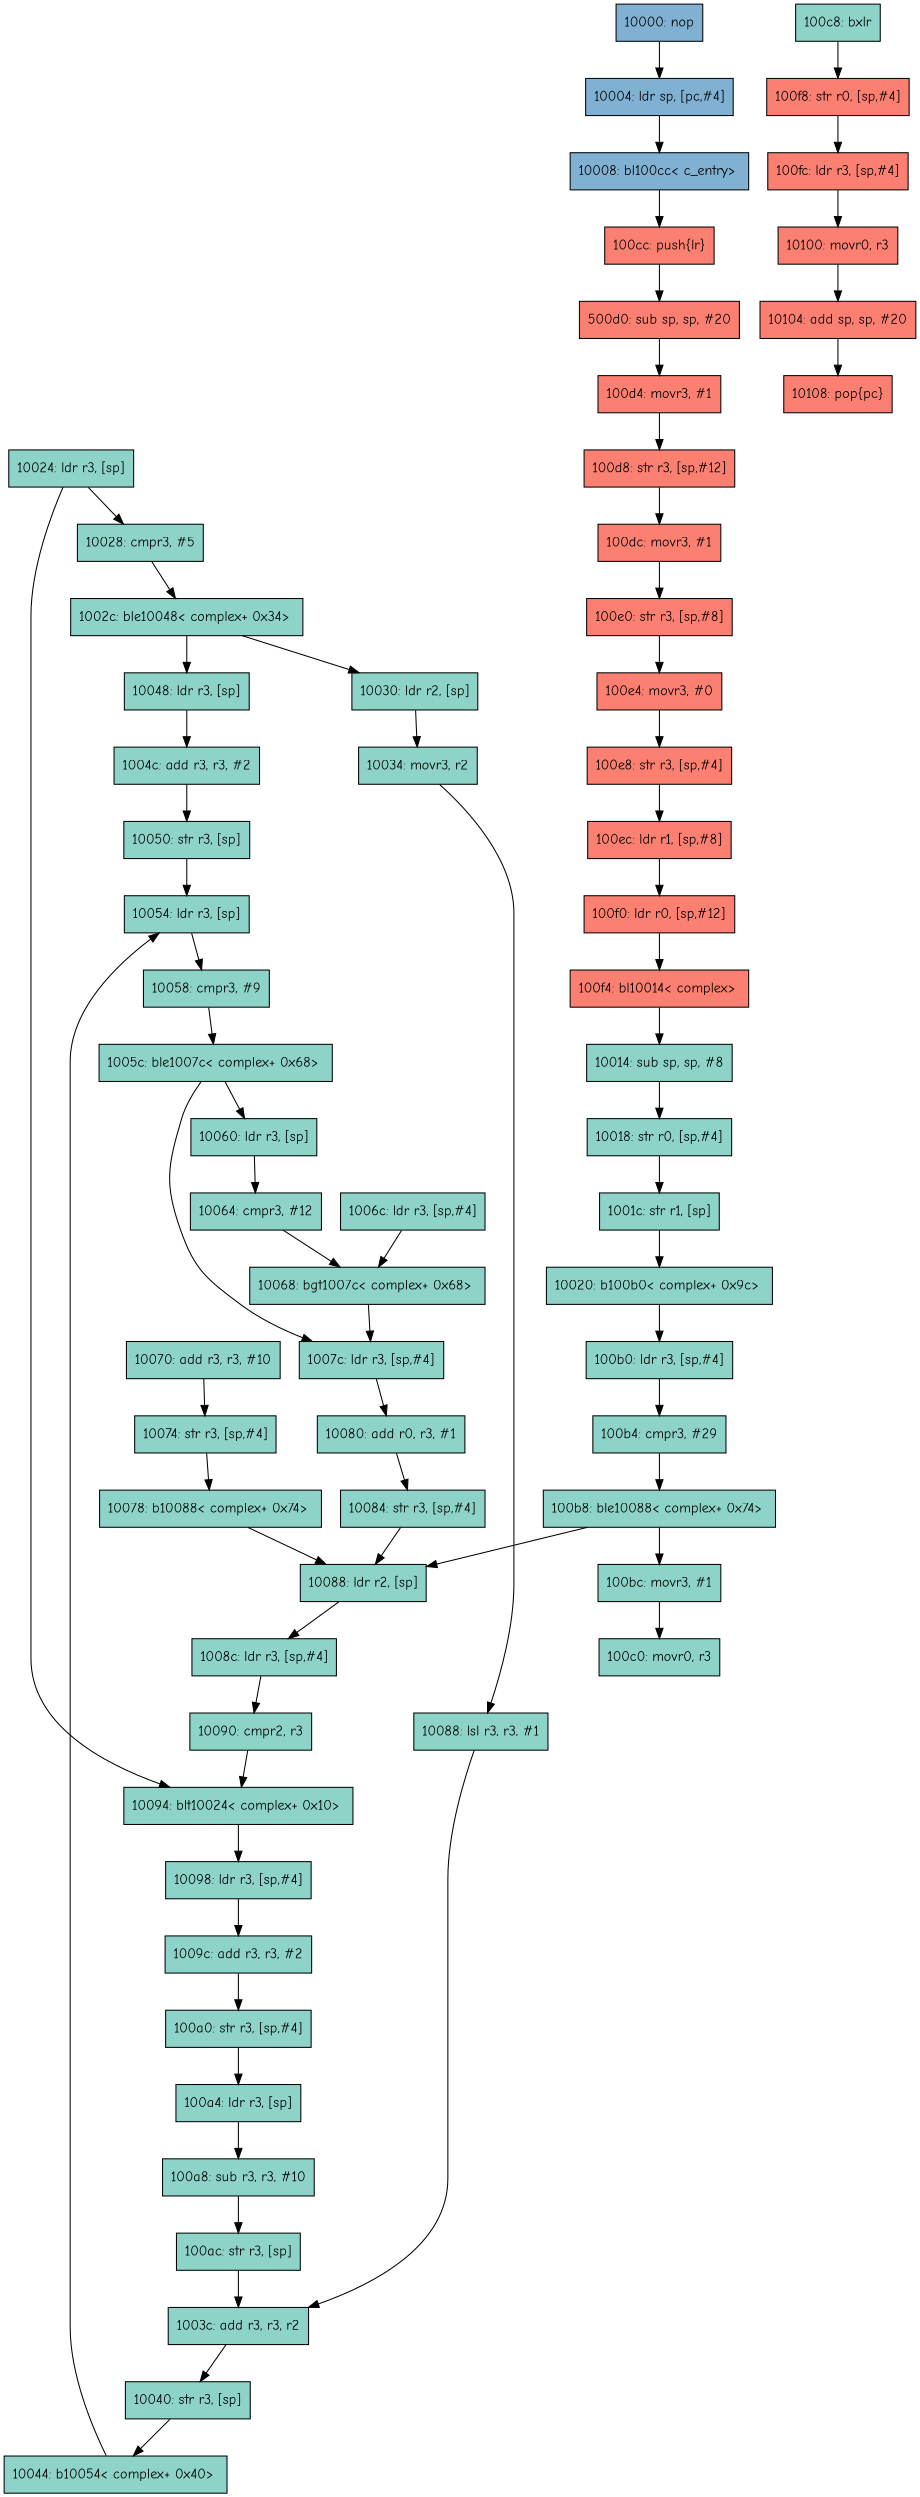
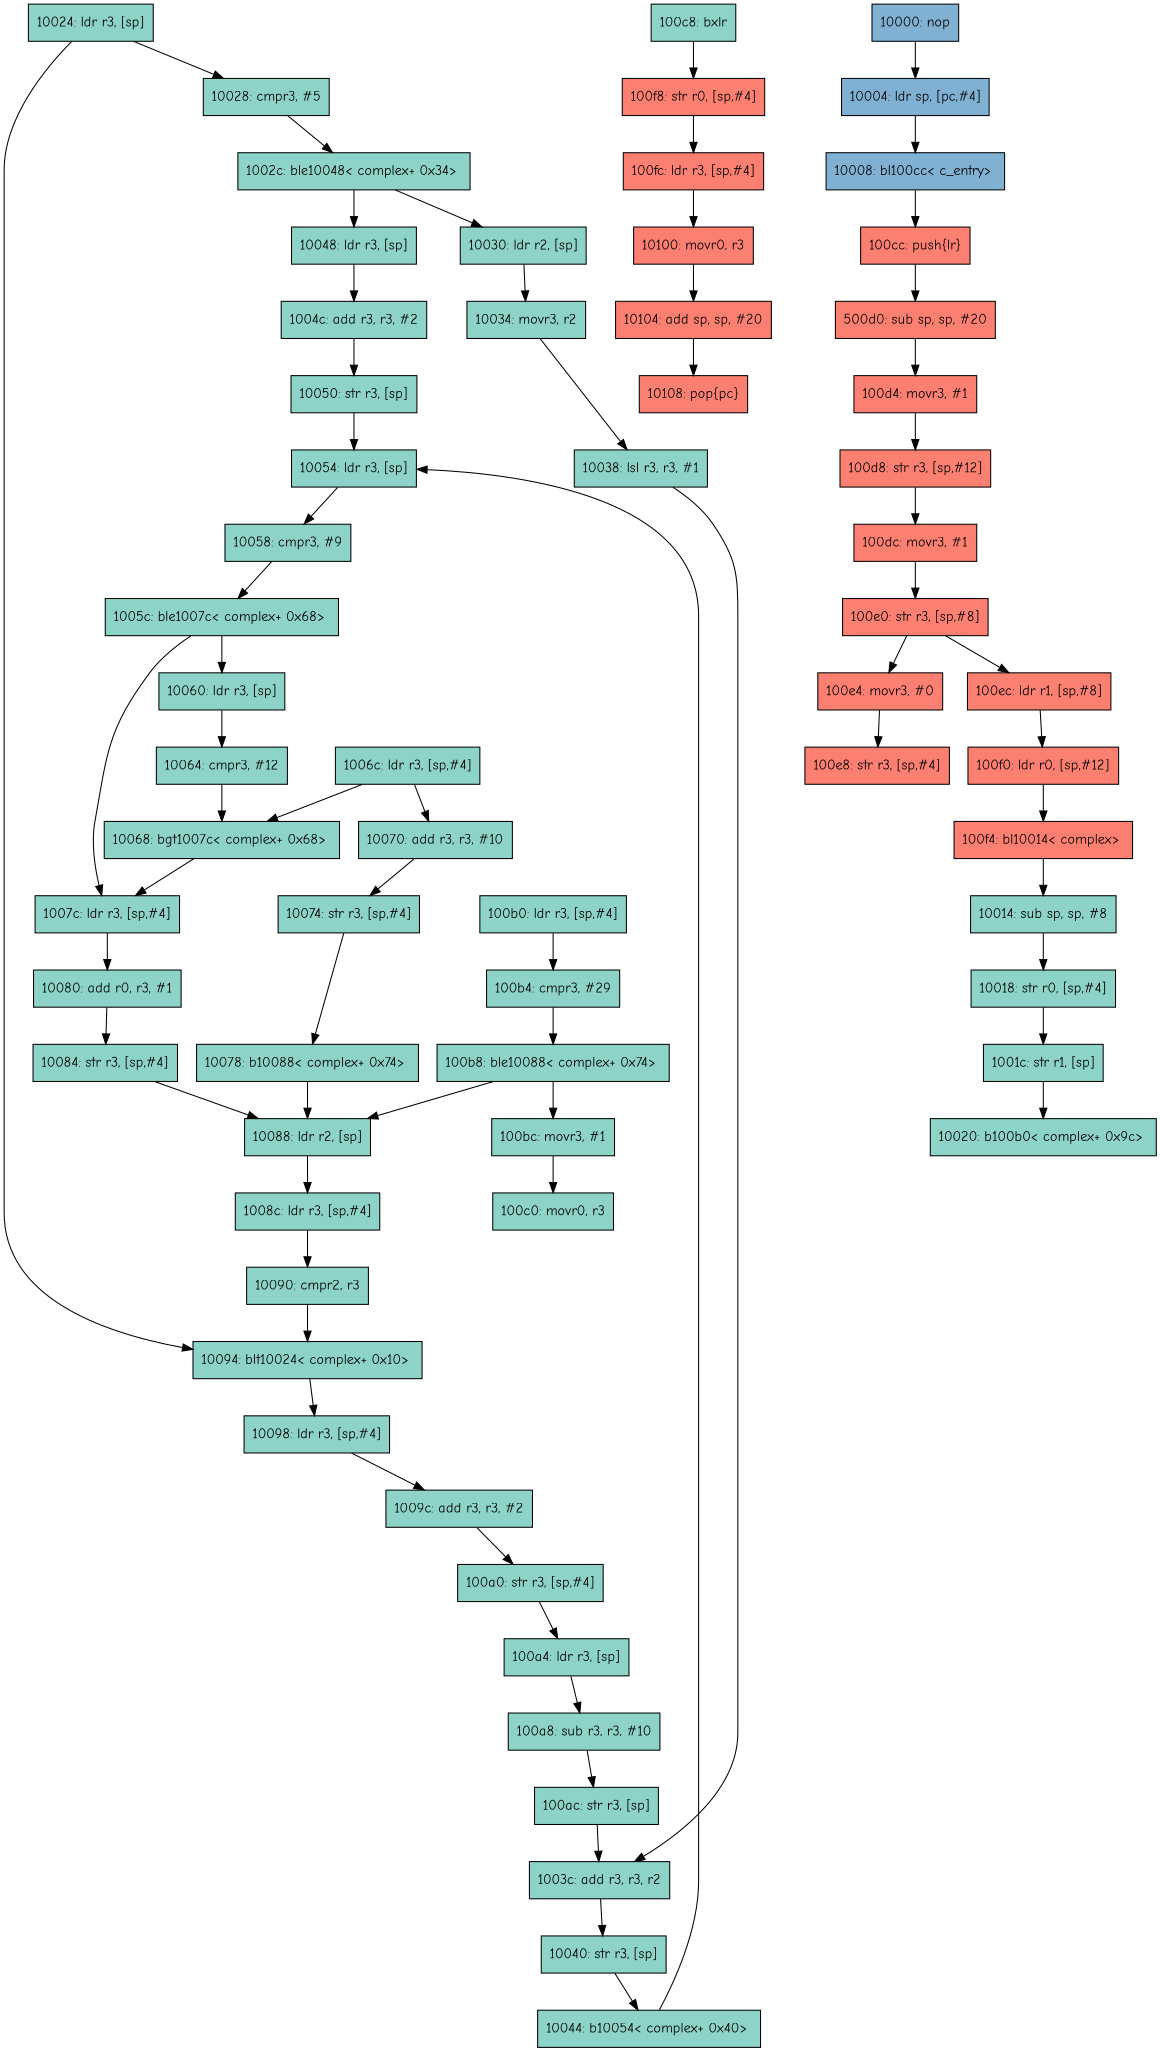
  digraph {
    fontname="Comic Neue"
    node [color=black fillcolor="/set312/1" fontname="Comic Neue" shape=rectangle style=filled]
    edge [fontname="Comic Neue"]
    n1 [label="10050: str r3, [sp]"]
    n2 [label="10054: ldr r3, [sp]"]
    n3 [label="10058: cmpr3, #9"]
    n4 [label="10044: b10054< complex+ 0x40> "]
    n5 [label="10024: ldr r3, [sp]"]
    n6 [label="10028: cmpr3, #5"]
    n7 [label="10094: blt10024< complex+ 0x10> "]
    n8 [label="1002c: ble10048< complex+ 0x34> "]
    n9 [fillcolor="/set312/4" label="100f8: str r0, [sp,#4]"]
    n10 [fillcolor="/set312/4" label="100fc: ldr r3, [sp,#4]"]
    n11 [fillcolor="/set312/4" label="10100: movr0, r3"]
    n12 [label="10018: str r0, [sp,#4]"]
    n13 [label="1001c: str r1, [sp]"]
    n14 [label="10020: b100b0< complex+ 0x9c> "]
    n15 [label="10014: sub sp, sp, #8"]
    n16 [fillcolor="/set312/4" label="100e4: movr3, #0"]
    n17 [fillcolor="/set312/4" label="100e8: str r3, [sp,#4]"]
    n18 [fillcolor="/set312/4" label="100ec: ldr r1, [sp,#8]"]
    n19 [label="100b8: ble10088< complex+ 0x74> "]
    n20 [label="10088: ldr r2, [sp]"]
    n21 [label="100bc: movr3, #1"]
    n22 [label="1008c: ldr r3, [sp,#4]"]
    n23 [label="100c0: movr0, r3"]
    n24 [fillcolor="/set312/4" label="10104: add sp, sp, #20"]
    n25 [fillcolor="/set312/4" label="10108: pop{pc}"]
    n26 [label="10098: ldr r3, [sp,#4]"]
    n27 [label="1009c: add r3, r3, #2"]
    n28 [label="100a0: str r3, [sp,#4]"]
    n29 [label="10084: str r3, [sp,#4]"]
    n30 [label="10048: ldr r3, [sp]"]
    n31 [label="1004c: add r3, r3, #2"]
    n32 [label="10030: ldr r2, [sp]"]
    n33 [label="10034: movr3, r2"]
    n34 [label="10068: bgt1007c< complex+ 0x68> "]
    n35 [label="1007c: ldr r3, [sp,#4]"]
    n36 [label="10080: add r0, r3, #1"]
    n37 [label="1006c: ldr r3, [sp,#4]"]
    n38 [label="10070: add r3, r3, #10"]
    n39 [label="100b4: cmpr3, #29"]
    n40 [fillcolor="/set312/4" label="100d4: movr3, #1"]
    n41 [fillcolor="/set312/4" label="100d8: str r3, [sp,#12]"]
    n42 [fillcolor="/set312/4" label="100dc: movr3, #1"]
    n43 [fillcolor="/set312/4" label="500d0: sub sp, sp, #20"]
    n44 [label="10040: str r3, [sp]"]
    n45 [label="10090: cmpr2, r3"]
    n46 [label="100a8: sub r3, r3, #10"]
    n47 [label="100ac: str r3, [sp]"]
    n48 [label="1003c: add r3, r3, r2"]
    n49 [label="1005c: ble1007c< complex+ 0x68> "]
    n50 [label="10060: ldr r3, [sp]"]
    n51 [label="10064: cmpr3, #12"]
    n52 [label="100c8: bxlr"]
    n53 [label="100a4: ldr r3, [sp]"]
    n54 [fillcolor="/set312/4" label="100e0: str r3, [sp,#8]"]
    n55 [label="10078: b10088< complex+ 0x74> "]
    n56 [label="100b0: ldr r3, [sp,#4]"]
    n57 [fillcolor="/set312/5" label="10004: ldr sp, [pc,#4]"]
    n58 [fillcolor="/set312/5" label="10008: bl100cc< c_entry> "]
    n59 [fillcolor="/set312/4" label="100cc: push{lr}"]
    n60 [fillcolor="/set312/4" label="100f4: bl10014< complex> "]
    n61 [fillcolor="/set312/4" label="100f0: ldr r0, [sp,#12]"]
-   n62 [label="10088: lsl r3, r3, #1"]
+   n62 [label="10038: lsl r3, r3, #1"]
    n63 [fillcolor="/set312/5" label="10000: nop"]
    n64 [label="10074: str r3, [sp,#4]"]
    n1 -> n2
    n2 -> n3
    n3 -> n49
    n4 -> n2
    n5 -> n6
    n5 -> n7
    n6 -> n8
    n7 -> n26
    n8 -> n30
    n8 -> n32
    n9 -> n10
    n10 -> n11
    n11 -> n24
    n12 -> n13
    n13 -> n14
-   n14 -> n56
    n15 -> n12
    n16 -> n17
-   n17 -> n18
+   n54 -> n18
    n18 -> n61
    n19 -> n20
    n19 -> n21
    n20 -> n22
    n21 -> n23
    n22 -> n45
    n24 -> n25
    n26 -> n27
    n27 -> n28
    n28 -> n53
    n29 -> n20
    n30 -> n31
    n31 -> n1
    n32 -> n33
    n33 -> n62
    n34 -> n35
    n35 -> n36
    n36 -> n29
    n37 -> n34
+   n37 -> n38
    n38 -> n64
    n39 -> n19
    n40 -> n41
    n41 -> n42
    n42 -> n54
    n43 -> n40
    n44 -> n4
    n45 -> n7
    n46 -> n47
    n47 -> n48
    n48 -> n44
    n49 -> n35
    n49 -> n50
    n50 -> n51
    n51 -> n34
    n52 -> n9
    n53 -> n46
    n54 -> n16
    n55 -> n20
    n56 -> n39
    n57 -> n58
    n58 -> n59
    n59 -> n43
    n60 -> n15
    n61 -> n60
    n62 -> n48
    n63 -> n57
    n64 -> n55
  }
